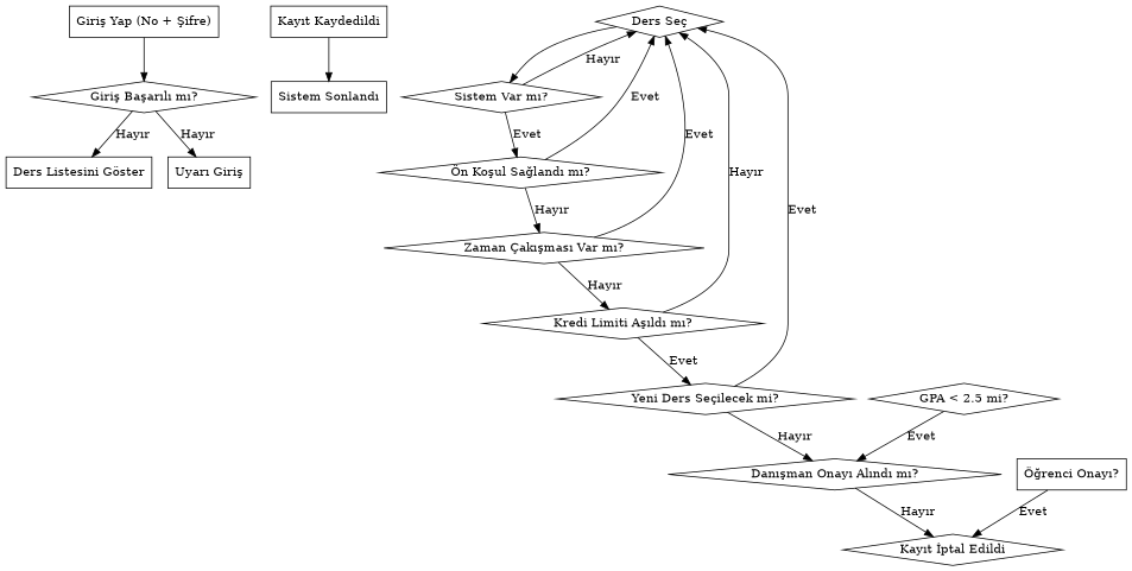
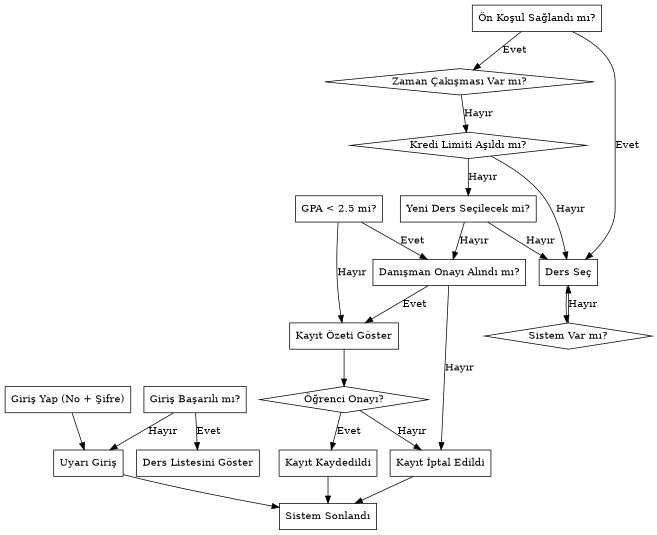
  digraph {
    rankdir=TB
    node [shape=diamond]
    n1 [label="Giriş Yap (No + Şifre)" shape=box]
-   n2 [label="Giriş Başarılı mı?"]
+   n2 [label="Giriş Başarılı mı?" shape=box]
    n3 [label="Ders Listesini Göster" shape=box]
    n4 [label="Uyarı Giriş" shape=box]
    n5 [label="Sistem Sonlandı" shape=box]
-   n6 [label="Ders Seç"]
+   n6 [label="Ders Seç" shape=box]
    n7 [label="Sistem Var mı?"]
-   n8 [label="Ön Koşul Sağlandı mı?"]
+   n8 [label="Ön Koşul Sağlandı mı?" shape=box]
    n9 [label="Zaman Çakışması Var mı?"]
    n10 [label="Kredi Limiti Aşıldı mı?"]
-   n11 [label="Yeni Ders Seçilecek mi?"]
-   n12 [label="Danışman Onayı Alındı mı?"]
-   n13 [label="GPA < 2.5 mi?"]
-   n15 [label="Kayıt İptal Edildi"]
-   n16 [label="Öğrenci Onayı?" shape=box]
+   n11 [label="Yeni Ders Seçilecek mi?" shape=box]
+   n12 [label="Danışman Onayı Alındı mı?" shape=box]
+   n13 [label="GPA < 2.5 mi?" shape=box]
+   n14 [label="Kayıt Özeti Göster" shape=box]
+   n15 [label="Kayıt İptal Edildi" shape=box]
+   n16 [label="Öğrenci Onayı?"]
    n17 [label="Kayıt Kaydedildi" shape=box]
-   n1 -> n2
-   n2 -> n3 [label="Hayır"]
+   n1 -> n4
+   n2 -> n3 [label=Evet]
    n2 -> n4 [label="Hayır"]
+   n4 -> n5
    n6 -> n7
    n7 -> n6 [label="Hayır"]
-   n7 -> n8 [label=Evet]
    n8 -> n6 [label=Evet]
-   n8 -> n9 [label="Hayır"]
-   n9 -> n6 [label=Evet]
+   n8 -> n9 [label=Evet]
    n9 -> n10 [label="Hayır"]
    n10 -> n6 [label="Hayır"]
-   n10 -> n11 [label=Evet]
-   n11 -> n6 [label=Evet]
+   n10 -> n11 [label="Hayır"]
+   n11 -> n6 [label="Hayır"]
    n11 -> n12 [label="Hayır"]
+   n12 -> n14 [label=Evet]
    n12 -> n15 [label="Hayır"]
    n13 -> n12 [label=Evet]
-   n16 -> n15 [label=Evet]
+   n13 -> n14 [label="Hayır"]
+   n14 -> n16
+   n15 -> n5
+   n16 -> n15 [label="Hayır"]
+   n16 -> n17 [label=Evet]
    n17 -> n5
  }
